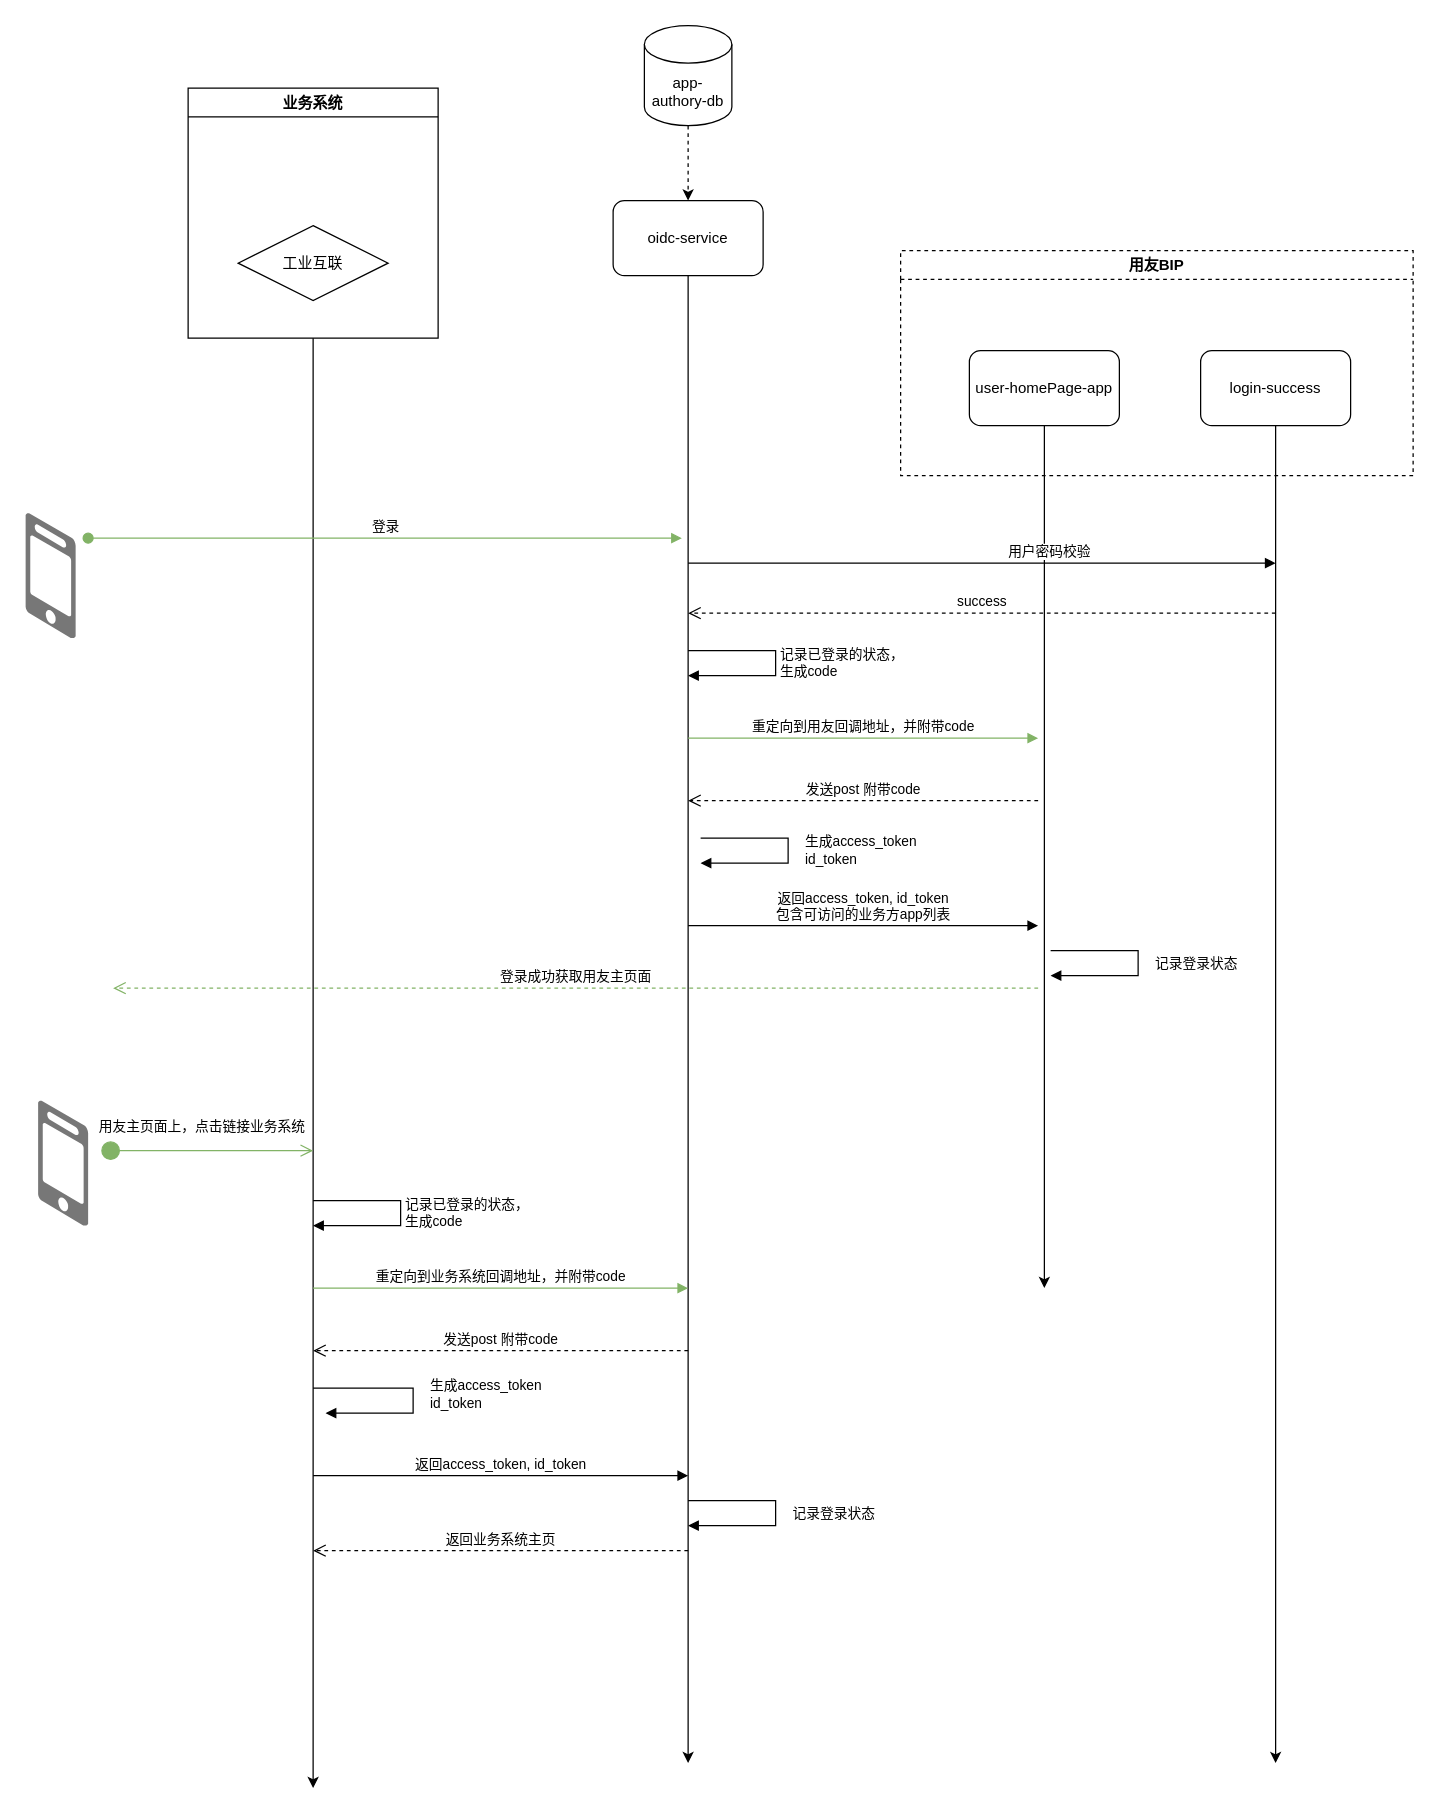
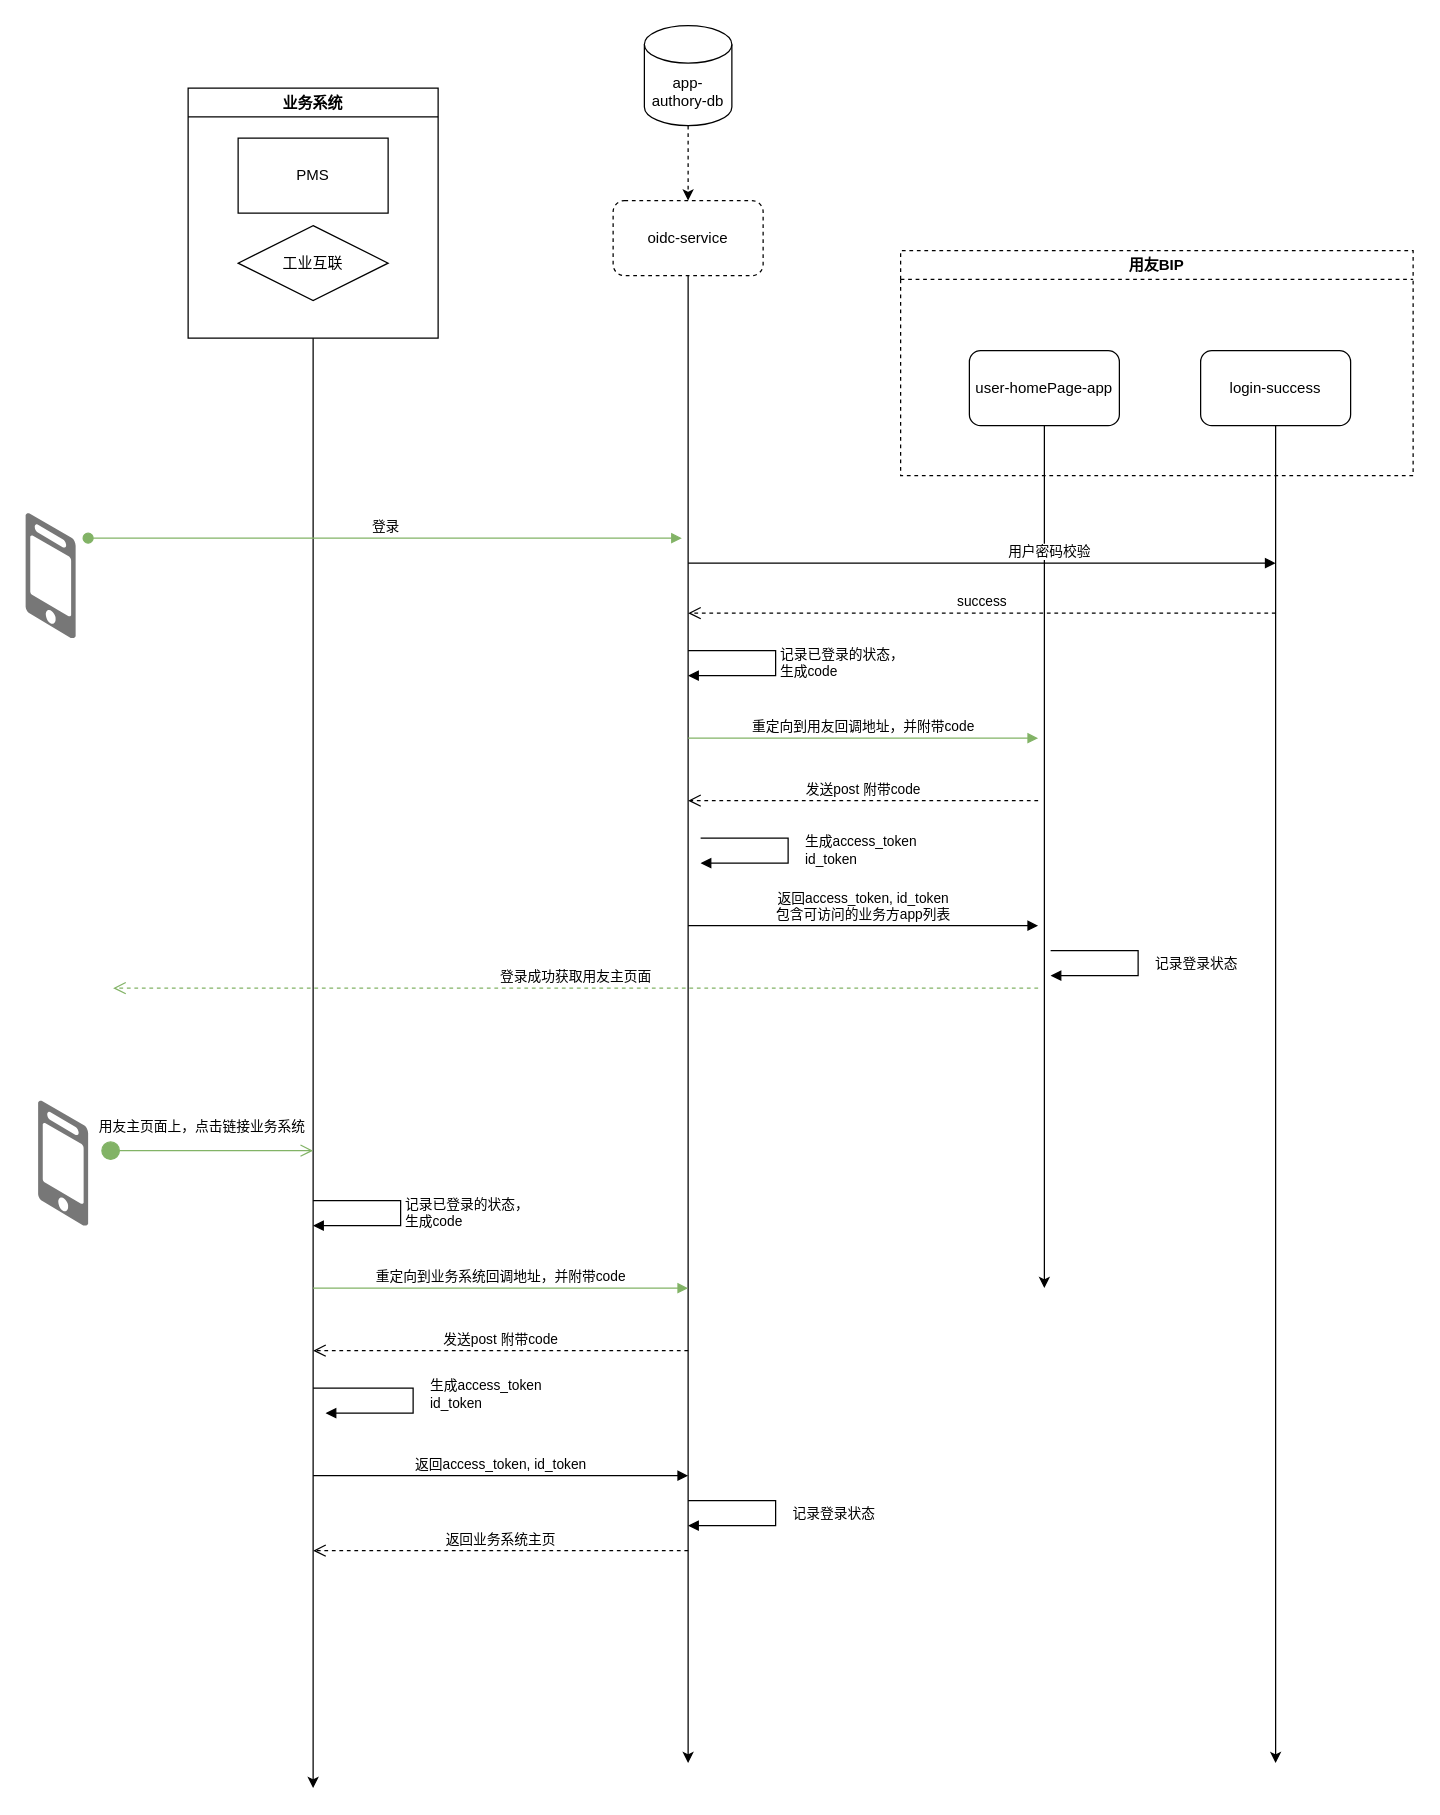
  <mxCell id="0" />
  <mxCell id="1" parent="0" />
- <mxCell id="2" value="oidc-service" style="rounded=1;whiteSpace=wrap;html=1;" vertex="1" parent="1"><mxGeometry x="490" y="160" width="120" height="60" as="geometry" /></mxCell>
+ <mxCell id="2" value="oidc-service" style="rounded=1;whiteSpace=wrap;html=1;dashed=1;" vertex="1" parent="1"><mxGeometry x="490" y="160" width="120" height="60" as="geometry" /></mxCell>
  <mxCell id="3" style="edgeStyle=orthogonalEdgeStyle;rounded=0;orthogonalLoop=1;jettySize=auto;html=1;exitX=0.5;exitY=1;exitDx=0;exitDy=0;" edge="1" parent="1" source="7"><mxGeometry relative="1" as="geometry"><mxPoint x="835" y="1030" as="targetPoint" /><mxPoint x="810" y="280" as="sourcePoint" /></mxGeometry></mxCell>
  <mxCell id="4" value="用友BIP" style="swimlane;whiteSpace=wrap;html=1;dashed=1;" vertex="1" parent="1"><mxGeometry x="720" y="200" width="410" height="180" as="geometry" /></mxCell>
  <mxCell id="5" style="edgeStyle=orthogonalEdgeStyle;rounded=0;orthogonalLoop=1;jettySize=auto;html=1;" edge="1" parent="4" source="6"><mxGeometry relative="1" as="geometry"><mxPoint x="300" y="1210" as="targetPoint" /></mxGeometry></mxCell>
  <mxCell id="6" value="login-success" style="rounded=1;whiteSpace=wrap;html=1;" vertex="1" parent="4"><mxGeometry x="240" y="80" width="120" height="60" as="geometry" /></mxCell>
  <mxCell id="7" value="user-homePage-app" style="rounded=1;whiteSpace=wrap;html=1;" vertex="1" parent="4"><mxGeometry x="55" y="80" width="120" height="60" as="geometry" /></mxCell>
  <mxCell id="8" style="edgeStyle=orthogonalEdgeStyle;rounded=0;orthogonalLoop=1;jettySize=auto;html=1;entryX=0.5;entryY=0;entryDx=0;entryDy=0;dashed=1;" edge="1" parent="1" source="9" target="2"><mxGeometry relative="1" as="geometry" /></mxCell>
  <mxCell id="9" value="app-authory-db" style="shape=cylinder3;whiteSpace=wrap;html=1;boundedLbl=1;backgroundOutline=1;size=15;" vertex="1" parent="1"><mxGeometry x="515" y="20" width="70" height="80" as="geometry" /></mxCell>
  <mxCell id="10" style="edgeStyle=orthogonalEdgeStyle;rounded=0;orthogonalLoop=1;jettySize=auto;html=1;" edge="1" parent="1" source="11"><mxGeometry relative="1" as="geometry"><mxPoint x="250" y="1430" as="targetPoint" /><Array as="points"><mxPoint x="250" y="1060" /></Array></mxGeometry></mxCell>
  <mxCell id="11" value="业务系统" style="swimlane;whiteSpace=wrap;html=1;" vertex="1" parent="1"><mxGeometry x="150" y="70" width="200" height="200" as="geometry" /></mxCell>
+ <mxCell id="12" value="PMS" style="rounded=0;whiteSpace=wrap;html=1;" vertex="1" parent="11"><mxGeometry x="40" y="40" width="120" height="60" as="geometry" /></mxCell>
  <mxCell id="13" value="工业互联" style="rhombus;whiteSpace=wrap;html=1;" vertex="1" parent="11"><mxGeometry x="40" y="110" width="120" height="60" as="geometry" /></mxCell>
  <mxCell id="14" value="" style="verticalLabelPosition=bottom;html=1;verticalAlign=top;strokeWidth=1;align=center;outlineConnect=0;dashed=0;outlineConnect=0;shape=mxgraph.aws3d.mobile_worker;aspect=fixed;strokeColor=none;fillColor=#777777;" vertex="1" parent="1"><mxGeometry x="30" y="880" width="40" height="100" as="geometry" /></mxCell>
  <mxCell id="15" value="登录" style="html=1;verticalAlign=bottom;startArrow=oval;endArrow=block;startSize=8;edgeStyle=elbowEdgeStyle;elbow=vertical;curved=0;rounded=0;fillColor=#d5e8d4;strokeColor=#82b366;" edge="1" parent="1"><mxGeometry relative="1" as="geometry"><mxPoint x="70" y="430" as="sourcePoint" /><mxPoint x="545" y="430.2" as="targetPoint" /></mxGeometry></mxCell>
  <mxCell id="16" value="" style="rounded=0;orthogonalLoop=1;jettySize=auto;html=1;" edge="1" parent="1" source="2"><mxGeometry relative="1" as="geometry"><mxPoint x="550" y="1410" as="targetPoint" /><mxPoint x="550" y="220" as="sourcePoint" /></mxGeometry></mxCell>
  <mxCell id="17" value="用户密码校验" style="html=1;verticalAlign=bottom;endArrow=block;edgeStyle=elbowEdgeStyle;elbow=vertical;curved=0;rounded=0;" edge="1" parent="1"><mxGeometry x="0.469" relative="1" as="geometry"><mxPoint x="760" y="450" as="sourcePoint" /><Array as="points"><mxPoint x="550" y="450" /></Array><mxPoint as="offset" /><mxPoint x="1020" y="450" as="targetPoint" /></mxGeometry></mxCell>
  <mxCell id="18" value="success" style="html=1;verticalAlign=bottom;endArrow=open;dashed=1;endSize=8;edgeStyle=elbowEdgeStyle;elbow=vertical;curved=0;rounded=0;" edge="1" parent="1"><mxGeometry relative="1" as="geometry"><mxPoint x="550" y="490" as="targetPoint" /><Array as="points"><mxPoint x="680" y="490" /></Array><mxPoint x="1020" y="490" as="sourcePoint" /></mxGeometry></mxCell>
  <mxCell id="19" value="记录已登录的状态，&lt;br&gt;生成code" style="html=1;align=left;spacingLeft=2;endArrow=block;rounded=0;edgeStyle=orthogonalEdgeStyle;curved=0;rounded=0;" edge="1" parent="1"><mxGeometry relative="1" as="geometry"><mxPoint x="550" y="520" as="sourcePoint" /><Array as="points"><mxPoint x="620" y="520" /><mxPoint x="620" y="540" /></Array><mxPoint x="550" y="540" as="targetPoint" /></mxGeometry></mxCell>
  <mxCell id="20" value="重定向到用友回调地址，并附带code" style="html=1;verticalAlign=bottom;endArrow=block;edgeStyle=elbowEdgeStyle;elbow=vertical;curved=0;rounded=0;fillColor=#d5e8d4;strokeColor=#82b366;" edge="1" parent="1"><mxGeometry width="80" relative="1" as="geometry"><mxPoint x="550" y="590" as="sourcePoint" /><mxPoint x="830" y="590" as="targetPoint" /></mxGeometry></mxCell>
  <mxCell id="21" value="发送post 附带code" style="html=1;verticalAlign=bottom;endArrow=open;dashed=1;endSize=8;edgeStyle=elbowEdgeStyle;elbow=vertical;curved=0;rounded=0;" edge="1" parent="1"><mxGeometry relative="1" as="geometry"><mxPoint x="830" y="640" as="sourcePoint" /><mxPoint x="550" y="640" as="targetPoint" /></mxGeometry></mxCell>
  <mxCell id="22" value="记录登录状态" style="html=1;align=left;spacingLeft=2;endArrow=block;rounded=0;edgeStyle=orthogonalEdgeStyle;curved=0;rounded=0;" edge="1" parent="1"><mxGeometry y="10" relative="1" as="geometry"><mxPoint x="840" y="760" as="sourcePoint" /><Array as="points"><mxPoint x="910" y="760" /><mxPoint x="910" y="780" /></Array><mxPoint x="840" y="780" as="targetPoint" /><mxPoint as="offset" /></mxGeometry></mxCell>
  <mxCell id="23" value="返回access_token, id_token&lt;br&gt;包含可访问的业务方app列表" style="html=1;verticalAlign=bottom;endArrow=block;edgeStyle=elbowEdgeStyle;elbow=vertical;curved=0;rounded=0;" edge="1" parent="1"><mxGeometry width="80" relative="1" as="geometry"><mxPoint x="550" y="740" as="sourcePoint" /><mxPoint x="830" y="740" as="targetPoint" /><Array as="points"><mxPoint x="690" y="740" /></Array></mxGeometry></mxCell>
  <mxCell id="24" value="" style="verticalLabelPosition=bottom;html=1;verticalAlign=top;strokeWidth=1;align=center;outlineConnect=0;dashed=0;outlineConnect=0;shape=mxgraph.aws3d.mobile_worker;aspect=fixed;strokeColor=none;fillColor=#777777;" vertex="1" parent="1"><mxGeometry x="20" y="410" width="40" height="100" as="geometry" /></mxCell>
  <mxCell id="25" value="用友主页面上，点击链接业务系统" style="html=1;verticalAlign=bottom;startArrow=circle;startFill=1;endArrow=open;startSize=6;endSize=8;edgeStyle=elbowEdgeStyle;elbow=vertical;curved=0;rounded=0;fillColor=#d5e8d4;strokeColor=#82b366;" edge="1" parent="1"><mxGeometry x="-0.048" y="10" width="80" relative="1" as="geometry"><mxPoint x="80" y="920" as="sourcePoint" /><mxPoint x="250" y="920" as="targetPoint" /><mxPoint as="offset" /></mxGeometry></mxCell>
  <mxCell id="26" value="生成access_token&lt;br&gt;id_token" style="html=1;align=left;spacingLeft=2;endArrow=block;rounded=0;edgeStyle=orthogonalEdgeStyle;curved=0;rounded=0;" edge="1" parent="1"><mxGeometry y="10" relative="1" as="geometry"><mxPoint x="560" y="670" as="sourcePoint" /><Array as="points"><mxPoint x="630" y="670" /><mxPoint x="630" y="690" /></Array><mxPoint x="560" y="690" as="targetPoint" /><mxPoint as="offset" /></mxGeometry></mxCell>
  <mxCell id="27" value="登录成功获取用友主页面" style="html=1;verticalAlign=bottom;endArrow=open;dashed=1;endSize=8;edgeStyle=elbowEdgeStyle;elbow=vertical;curved=0;rounded=0;fillColor=#d5e8d4;strokeColor=#82b366;" edge="1" parent="1"><mxGeometry relative="1" as="geometry"><mxPoint x="830" y="790" as="sourcePoint" /><mxPoint x="90" y="790" as="targetPoint" /></mxGeometry></mxCell>
  <mxCell id="28" value="记录已登录的状态，&lt;br&gt;生成code" style="html=1;align=left;spacingLeft=2;endArrow=block;rounded=0;edgeStyle=orthogonalEdgeStyle;curved=0;rounded=0;" edge="1" parent="1"><mxGeometry relative="1" as="geometry"><mxPoint x="250" y="960" as="sourcePoint" /><Array as="points"><mxPoint x="320" y="960" /><mxPoint x="320" y="980" /></Array><mxPoint x="250" y="980" as="targetPoint" /></mxGeometry></mxCell>
  <mxCell id="29" value="重定向到业务系统回调地址，并附带code" style="html=1;verticalAlign=bottom;endArrow=block;edgeStyle=elbowEdgeStyle;elbow=vertical;curved=0;rounded=0;fillColor=#d5e8d4;strokeColor=#82b366;" edge="1" parent="1"><mxGeometry width="80" relative="1" as="geometry"><mxPoint x="250" y="1030" as="sourcePoint" /><mxPoint x="550" y="1030" as="targetPoint" /></mxGeometry></mxCell>
  <mxCell id="30" value="发送post 附带code" style="html=1;verticalAlign=bottom;endArrow=open;dashed=1;endSize=8;edgeStyle=elbowEdgeStyle;elbow=vertical;curved=0;rounded=0;" edge="1" parent="1"><mxGeometry relative="1" as="geometry"><mxPoint x="550" y="1080" as="sourcePoint" /><mxPoint x="250" y="1080" as="targetPoint" /></mxGeometry></mxCell>
  <mxCell id="31" value="记录登录状态" style="html=1;align=left;spacingLeft=2;endArrow=block;rounded=0;edgeStyle=orthogonalEdgeStyle;curved=0;rounded=0;" edge="1" parent="1"><mxGeometry y="10" relative="1" as="geometry"><mxPoint x="550" y="1200" as="sourcePoint" /><Array as="points"><mxPoint x="620" y="1200" /><mxPoint x="620" y="1220" /></Array><mxPoint x="550" y="1220" as="targetPoint" /><mxPoint as="offset" /></mxGeometry></mxCell>
  <mxCell id="32" value="返回access_token, id_token" style="html=1;verticalAlign=bottom;endArrow=block;edgeStyle=elbowEdgeStyle;elbow=vertical;curved=0;rounded=0;" edge="1" parent="1"><mxGeometry width="80" relative="1" as="geometry"><mxPoint x="250" y="1180" as="sourcePoint" /><mxPoint x="550" y="1180" as="targetPoint" /><Array as="points"><mxPoint x="390" y="1180" /></Array></mxGeometry></mxCell>
  <mxCell id="33" value="生成access_token&lt;br&gt;id_token" style="html=1;align=left;spacingLeft=2;endArrow=block;rounded=0;edgeStyle=orthogonalEdgeStyle;curved=0;rounded=0;" edge="1" parent="1"><mxGeometry y="10" relative="1" as="geometry"><mxPoint x="250" y="1110" as="sourcePoint" /><Array as="points"><mxPoint x="330" y="1110" /><mxPoint x="330" y="1130" /></Array><mxPoint x="260" y="1130" as="targetPoint" /><mxPoint as="offset" /></mxGeometry></mxCell>
  <mxCell id="34" value="返回业务系统主页" style="html=1;verticalAlign=bottom;endArrow=open;dashed=1;endSize=8;edgeStyle=elbowEdgeStyle;elbow=vertical;curved=0;rounded=0;" edge="1" parent="1"><mxGeometry relative="1" as="geometry"><mxPoint x="550" y="1240" as="sourcePoint" /><mxPoint x="250" y="1240" as="targetPoint" /></mxGeometry></mxCell>
